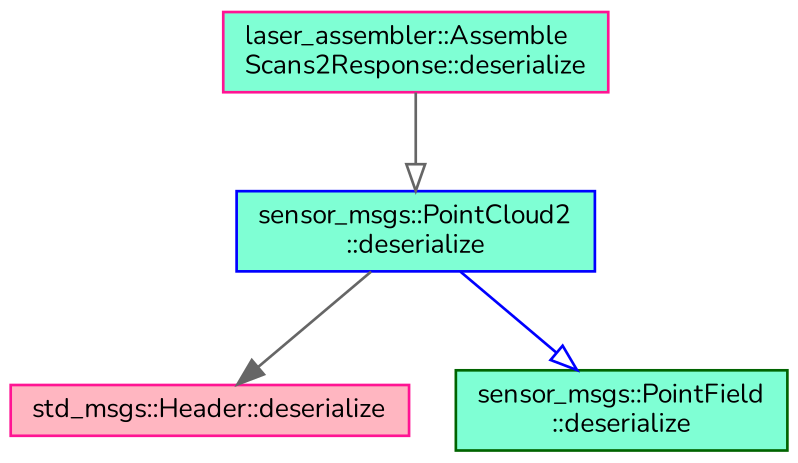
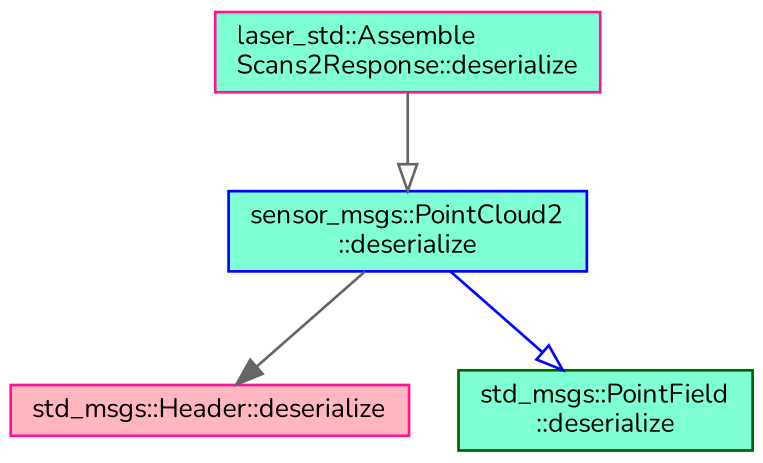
  digraph {
    fontname=Nunito
    rankdir=TB
    node [color=deeppink fillcolor=aquamarine fontname=Nunito fontsize=10 shape=record style=filled]
    edge [arrowhead=onormal color=gray40 fontname=Nunito fontsize=10 labelfontname=Helvetica labelfontsize=10 style=solid]
-   n1 [fontcolor=black height=0.2 label="laser_assembler::Assemble\lScans2Response::deserialize" width=0.4]
+   n1 [fontcolor=black height=0.2 label="laser_std::Assemble\lScans2Response::deserialize" width=0.4]
    n2 [color=blue height=0.2 label="sensor_msgs::PointCloud2\l::deserialize" width=0.4]
    n3 [fillcolor=lightpink height=0.2 label="std_msgs::Header::deserialize" width=0.4]
-   n4 [color=darkgreen height=0.2 label="sensor_msgs::PointField\l::deserialize" width=0.4]
+   n4 [color=darkgreen height=0.2 label="std_msgs::PointField\l::deserialize" width=0.4]
    n1 -> n2
    n2 -> n3 [arrowhead=normal]
    n2 -> n4 [color=blue]
  }
